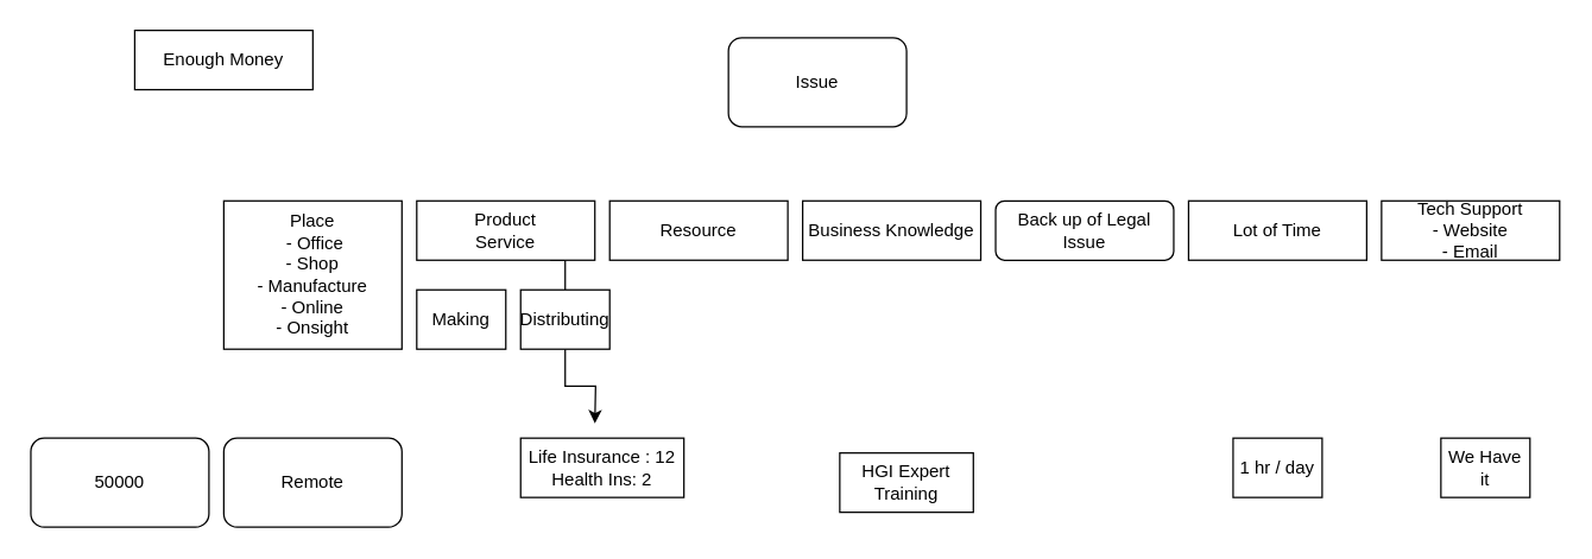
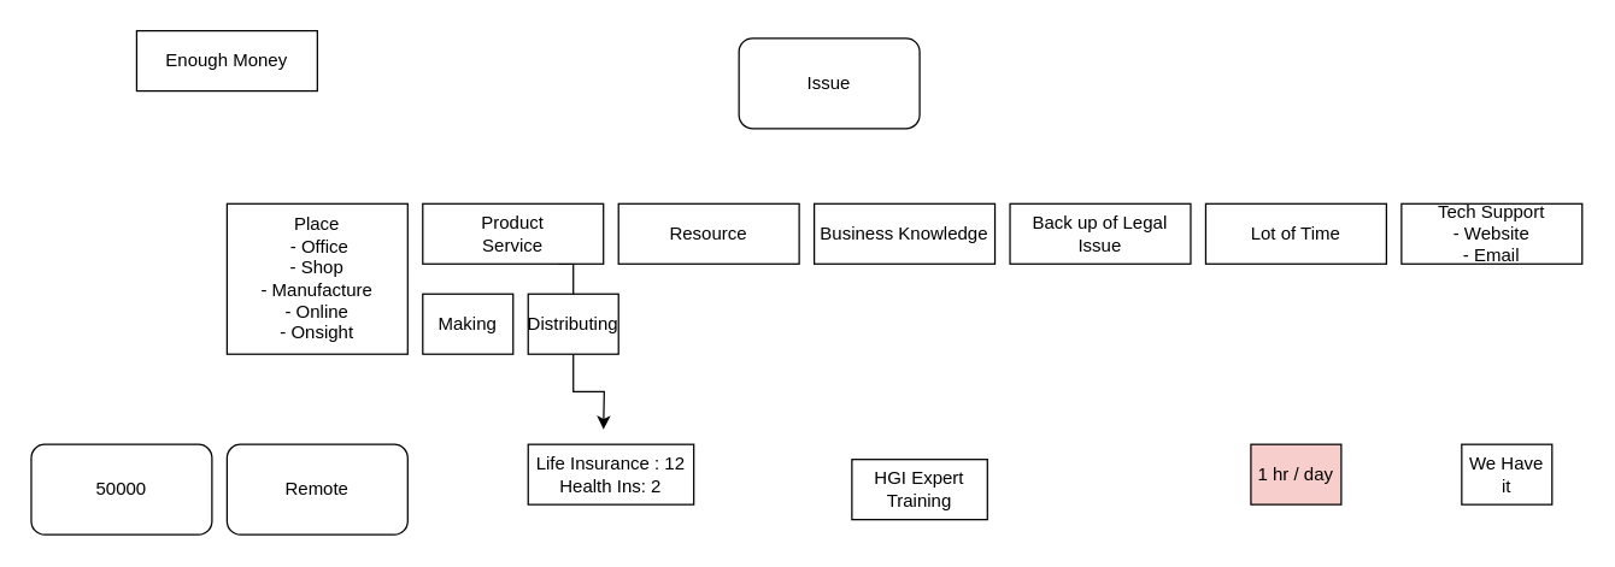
  <mxCell id="0" />
  <mxCell id="1" parent="0" />
  <mxCell id="2" value="Issue" style="rounded=1;whiteSpace=wrap;html=1;" vertex="1" parent="1"><mxGeometry x="490" y="25" width="120" height="60" as="geometry" /></mxCell>
  <mxCell id="3" value="Enough Money" style="rounded=0;whiteSpace=wrap;html=1;" vertex="1" parent="1"><mxGeometry x="90" y="20" width="120" height="40" as="geometry" /></mxCell>
  <mxCell id="4" value="Business Knowledge" style="rounded=0;whiteSpace=wrap;html=1;" vertex="1" parent="1"><mxGeometry x="540" y="135" width="120" height="40" as="geometry" /></mxCell>
  <mxCell id="5" value="Resource" style="rounded=0;whiteSpace=wrap;html=1;" vertex="1" parent="1"><mxGeometry x="410" y="135" width="120" height="40" as="geometry" /></mxCell>
  <mxCell id="6" style="edgeStyle=orthogonalEdgeStyle;rounded=0;orthogonalLoop=1;jettySize=auto;html=1;exitX=0.75;exitY=1;exitDx=0;exitDy=0;entryX=0.5;entryY=0;entryDx=0;entryDy=0;endArrow=none;" edge="1" parent="1" source="7" target="17"><mxGeometry relative="1" as="geometry" /></mxCell>
  <mxCell id="7" value="Product&lt;br&gt;Service" style="rounded=0;whiteSpace=wrap;html=1;" vertex="1" parent="1"><mxGeometry x="280" y="135" width="120" height="40" as="geometry" /></mxCell>
  <mxCell id="8" value="Place&lt;br&gt;&amp;nbsp;- Office&lt;br&gt;- Shop&lt;br&gt;- Manufacture&lt;br&gt;- Online&lt;br&gt;- Onsight" style="rounded=0;whiteSpace=wrap;html=1;" vertex="1" parent="1"><mxGeometry x="150" y="135" width="120" height="100" as="geometry" /></mxCell>
- <mxCell id="9" value="Back up of Legal Issue" style="whiteSpace=wrap;html=1;rounded=1;" vertex="1" parent="1"><mxGeometry x="670" y="135" width="120" height="40" as="geometry" /></mxCell>
+ <mxCell id="9" value="Back up of Legal Issue" style="rounded=0;whiteSpace=wrap;html=1;" vertex="1" parent="1"><mxGeometry x="670" y="135" width="120" height="40" as="geometry" /></mxCell>
  <mxCell id="10" value="Lot of Time" style="rounded=0;whiteSpace=wrap;html=1;" vertex="1" parent="1"><mxGeometry x="800" y="135" width="120" height="40" as="geometry" /></mxCell>
  <mxCell id="11" value="50000" style="rounded=1;whiteSpace=wrap;html=1;" vertex="1" parent="1"><mxGeometry y="295" width="120" height="60" as="geometry" x="20" /></mxCell>
  <mxCell id="12" value="Remote" style="rounded=1;whiteSpace=wrap;html=1;" vertex="1" parent="1"><mxGeometry x="150" y="295" width="120" height="60" as="geometry" /></mxCell>
  <mxCell id="13" value="Tech Support&lt;br&gt;- Website&lt;br&gt;- Email" style="rounded=0;whiteSpace=wrap;html=1;" vertex="1" parent="1"><mxGeometry x="930" y="135" width="120" height="40" as="geometry" /></mxCell>
  <mxCell id="14" value="Life Insurance : 12&lt;br&gt;Health Ins: 2" style="rounded=0;whiteSpace=wrap;html=1;" vertex="1" parent="1"><mxGeometry x="350" y="295" width="110" height="40" as="geometry" /></mxCell>
  <mxCell id="15" value="Making" style="rounded=0;whiteSpace=wrap;html=1;" vertex="1" parent="1"><mxGeometry x="280" y="195" width="60" height="40" as="geometry" /></mxCell>
  <mxCell id="16" style="edgeStyle=orthogonalEdgeStyle;rounded=0;orthogonalLoop=1;jettySize=auto;html=1;" edge="1" parent="1" source="17"><mxGeometry relative="1" as="geometry"><mxPoint x="400" y="285" as="targetPoint" /></mxGeometry></mxCell>
  <mxCell id="17" value="Distributing" style="rounded=0;whiteSpace=wrap;html=1;" vertex="1" parent="1"><mxGeometry x="350" y="195" width="60" height="40" as="geometry" /></mxCell>
  <mxCell id="18" value="HGI Expert&lt;br&gt;Training" style="rounded=0;whiteSpace=wrap;html=1;" vertex="1" parent="1"><mxGeometry x="565" y="305" width="90" height="40" as="geometry" /></mxCell>
- <mxCell id="19" value="1 hr / day" style="rounded=0;whiteSpace=wrap;html=1;" vertex="1" parent="1"><mxGeometry x="830" y="295" width="60" height="40" as="geometry" /></mxCell>
+ <mxCell id="19" value="1 hr / day" style="rounded=0;whiteSpace=wrap;html=1;fillColor=#f8cecc;" vertex="1" parent="1"><mxGeometry x="830" y="295" width="60" height="40" as="geometry" /></mxCell>
  <mxCell id="20" value="We Have it" style="rounded=0;whiteSpace=wrap;html=1;" vertex="1" parent="1"><mxGeometry x="970" y="295" width="60" height="40" as="geometry" /></mxCell>
